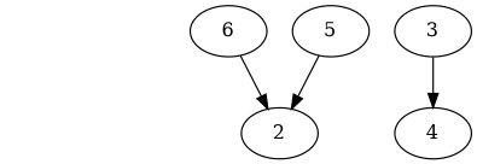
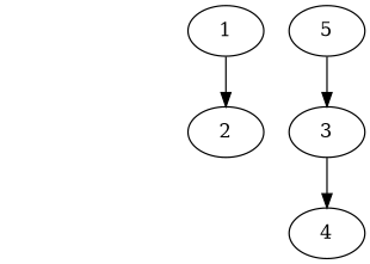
  digraph {
    node [MEM=500 UNIT=KB]
    n1 [deadline=700 label="maxT=14" map=1 period=700 priority=60 style=invis MEM="" UNIT=""]
-   1 [MAET=94.48 MEET=94.48 MIET=94.48 label=6]
+   1 [MAET=94.48 MEET=94.48 MIET=94.48]
    2 [MAET=58.21 MEET=58.21 MIET=58.21 UNIT=B]
    3 [MAET=14.42 MEET=14.42 MIET=14.42]
    4 [MAET=35.38 MEET=35.38 MIET=35.38 UNIT=B]
    5 [MAET=12.84 MEET=12.84 MIET=12.84]
    1 -> 2
    3 -> 4
-   5 -> 2
+   5 -> 3
  }
